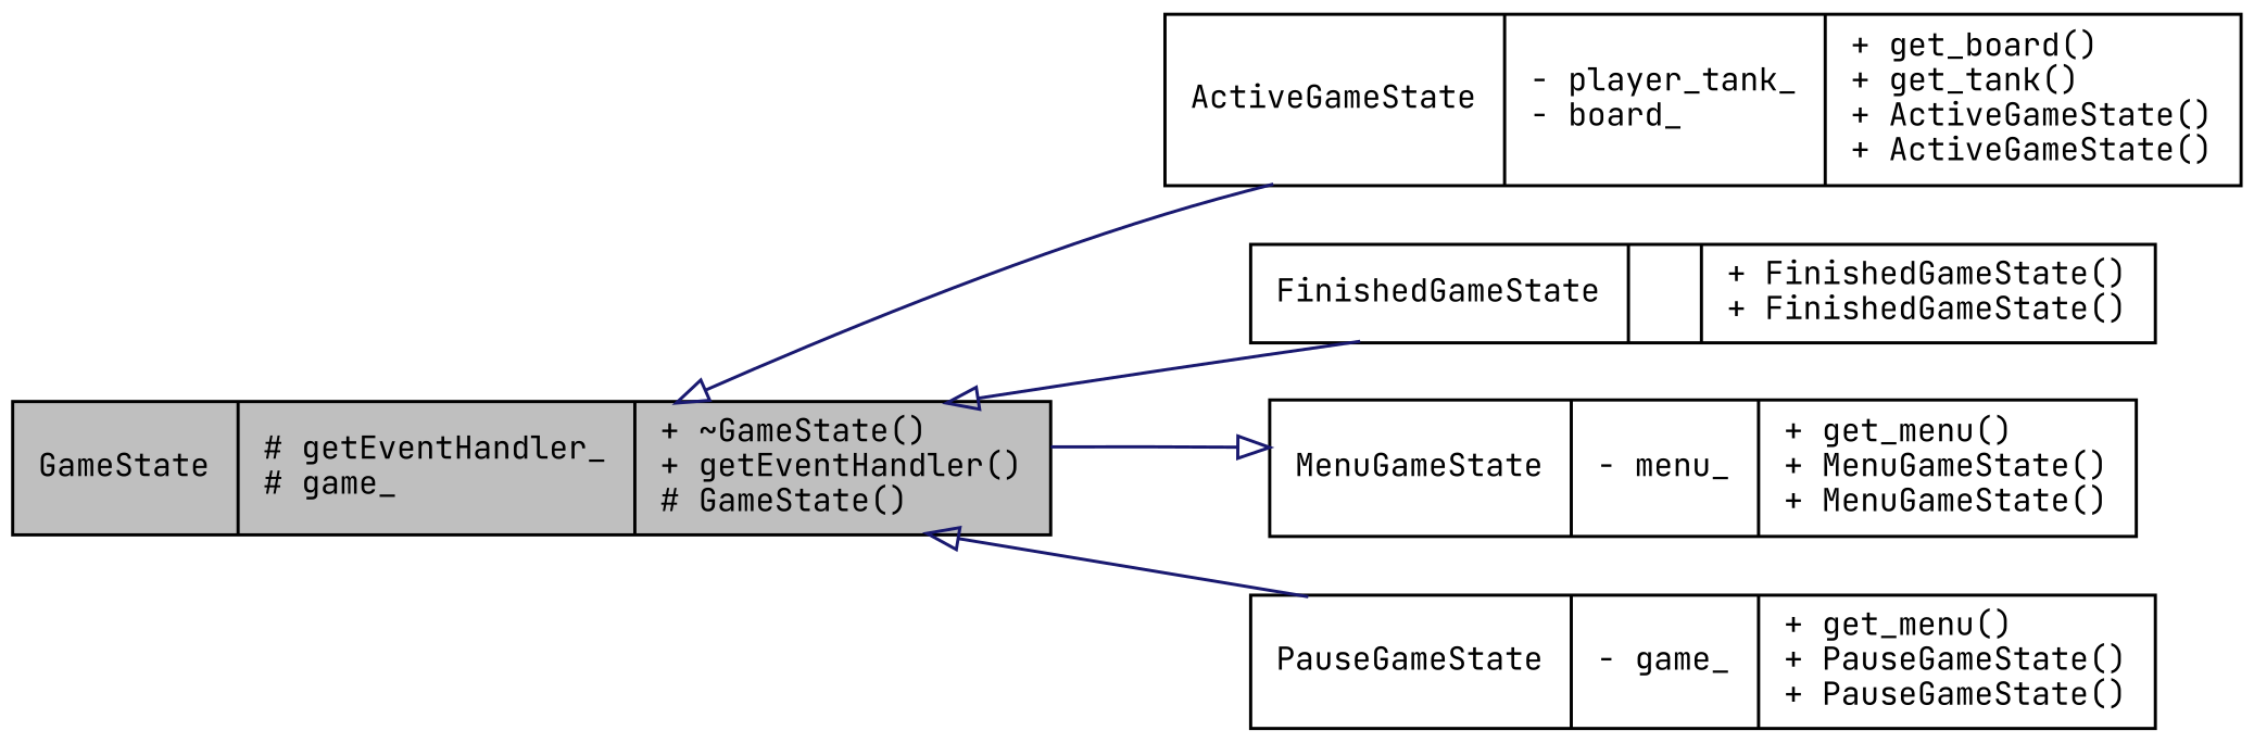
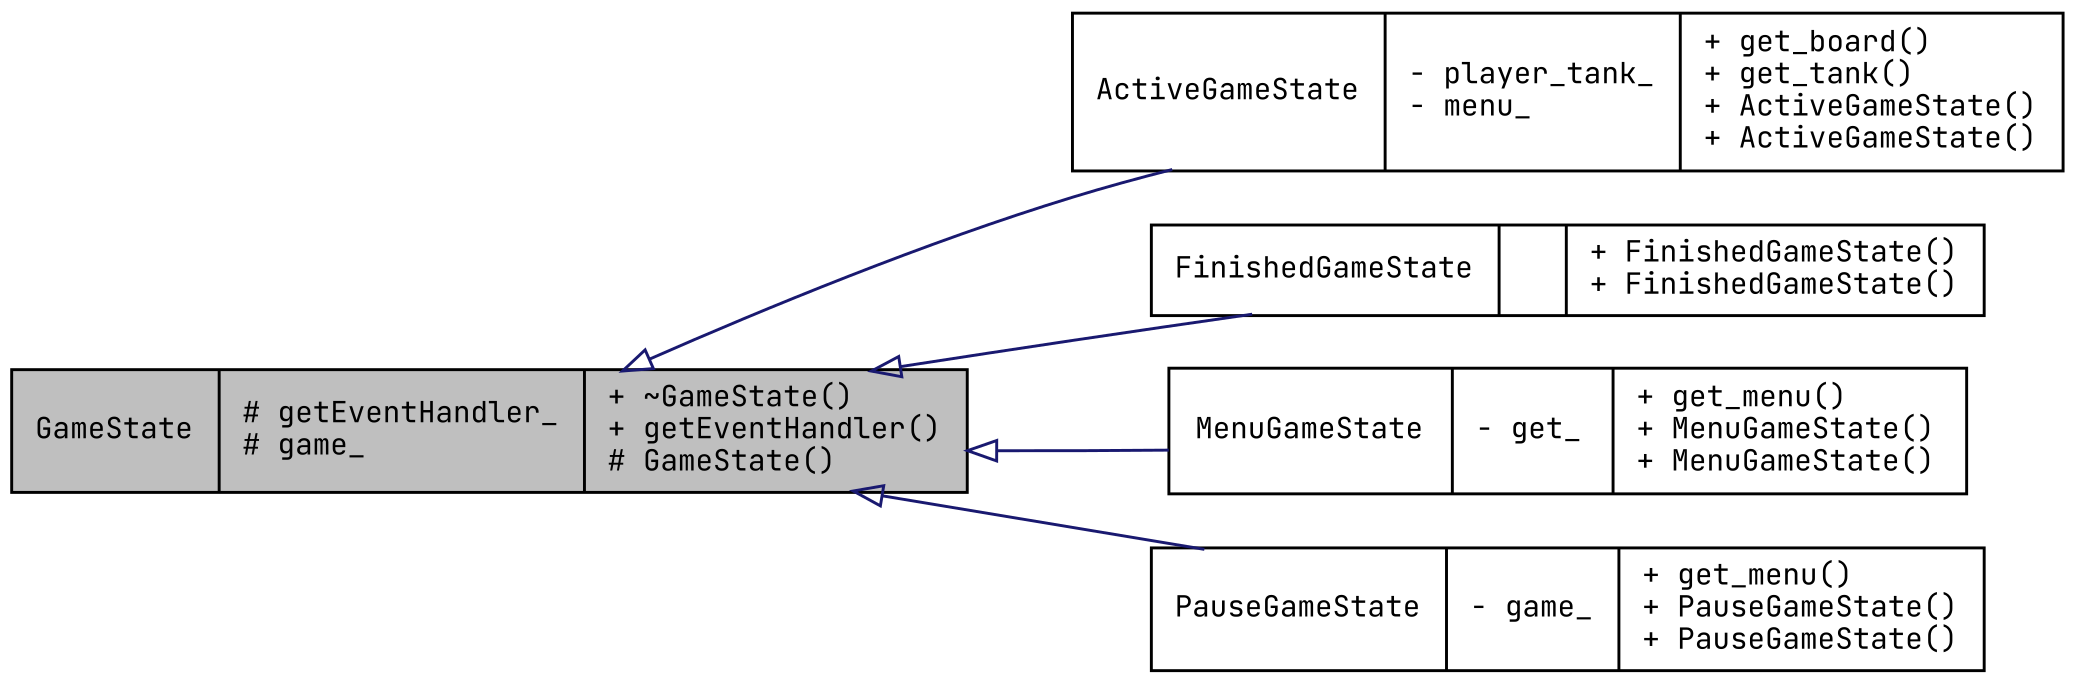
  digraph {
    fontname="JetBrains Mono"
    rankdir=LR
    node [color=black fontname="JetBrains Mono" fontsize=10 shape=record]
    edge [arrowtail=onormal color=midnightblue dir=back fontname="JetBrains Mono" fontsize=10 labelfontname=Helvetica labelfontsize=10 style=solid]
    n1 [fillcolor=grey75 fontcolor=black height=0.2 label="{GameState\n|# getEventHandler_\l# game_\l|+ ~GameState()\l+ getEventHandler()\l# GameState()\l}" style=filled width=0.4]
-   n2 [height=0.2 label="{ActiveGameState\n|- player_tank_\l- board_\l|+ get_board()\l+ get_tank()\l+ ActiveGameState()\l+ ActiveGameState()\l}" width=0.4]
+   n2 [height=0.2 label="{ActiveGameState\n|- player_tank_\l- menu_\l|+ get_board()\l+ get_tank()\l+ ActiveGameState()\l+ ActiveGameState()\l}" width=0.4]
    n3 [height=0.2 label="{FinishedGameState\n||+ FinishedGameState()\l+ FinishedGameState()\l}" width=0.4]
-   n4 [height=0.2 label="{MenuGameState\n|- menu_\l|+ get_menu()\l+ MenuGameState()\l+ MenuGameState()\l}" width=0.4]
+   n4 [height=0.2 label="{MenuGameState\n|- get_\l|+ get_menu()\l+ MenuGameState()\l+ MenuGameState()\l}" width=0.4]
    n5 [height=0.2 label="{PauseGameState\n|- game_\l|+ get_menu()\l+ PauseGameState()\l+ PauseGameState()\l}" width=0.4]
    n1 -> n2
    n1 -> n3
-   n4 -> n1
+   n1 -> n4
    n1 -> n5
  }
